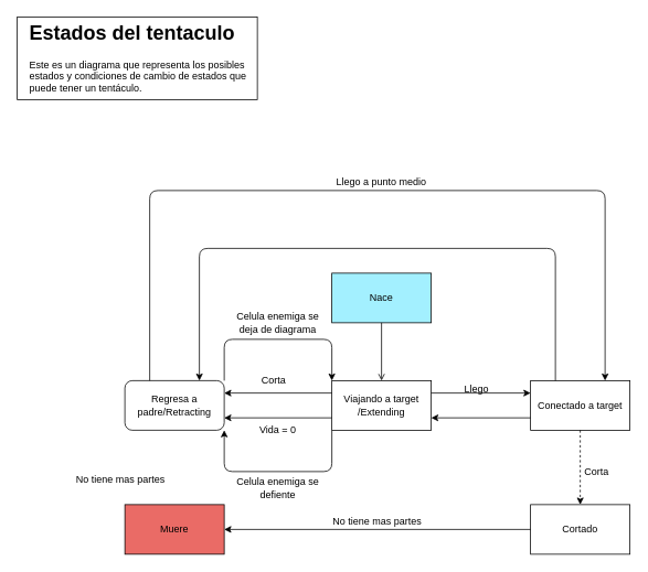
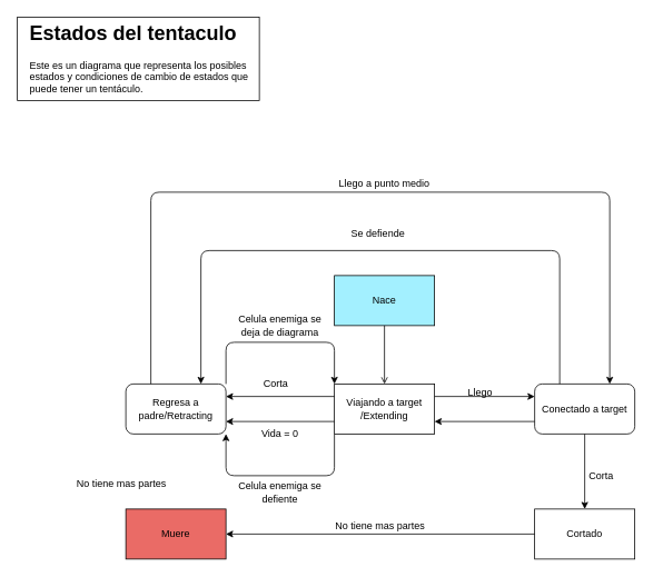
  <mxCell id="0" />
  <mxCell id="1" parent="0" />
  <mxCell id="2" value="&lt;div&gt;Viajando a target&lt;/div&gt;/Extending" style="rounded=0;whiteSpace=wrap;html=1;" vertex="1" parent="1"><mxGeometry x="400" y="460" width="120" height="60" as="geometry" /></mxCell>
- <mxCell id="3" value="Conectado a target" style="rounded=0;whiteSpace=wrap;html=1;" vertex="1" parent="1"><mxGeometry x="640" y="460" width="120" height="60" as="geometry" /></mxCell>
+ <mxCell id="3" value="Conectado a target" style="whiteSpace=wrap;html=1;rounded=1;" vertex="1" parent="1"><mxGeometry x="640" y="460" width="120" height="60" as="geometry" /></mxCell>
  <mxCell id="4" value="Cortado" style="rounded=0;whiteSpace=wrap;html=1;" vertex="1" parent="1"><mxGeometry x="640" y="610" width="120" height="60" as="geometry" /></mxCell>
  <mxCell id="5" value="&lt;div&gt;Nace&lt;/div&gt;" style="rounded=0;whiteSpace=wrap;html=1;fillColor=#A3F0FF;" vertex="1" parent="1"><mxGeometry x="400" y="330" width="120" height="60" as="geometry" /></mxCell>
  <mxCell id="6" value="" style="endArrow=open;html=1;exitX=0.5;exitY=1;exitDx=0;exitDy=0;entryX=0.5;entryY=0;entryDx=0;entryDy=0;" edge="1" parent="1" source="5" target="2"><mxGeometry width="50" height="50" relative="1" as="geometry"><mxPoint x="440" y="580" as="sourcePoint" /><mxPoint x="490" y="530" as="targetPoint" /></mxGeometry></mxCell>
  <mxCell id="7" value="Muere" style="rounded=0;whiteSpace=wrap;html=1;fillColor=#EA6B66;" vertex="1" parent="1"><mxGeometry x="150" y="610" width="120" height="60" as="geometry" /></mxCell>
  <mxCell id="8" value="" style="endArrow=classic;html=1;exitX=1;exitY=0.25;exitDx=0;exitDy=0;entryX=0;entryY=0.25;entryDx=0;entryDy=0;" edge="1" parent="1" source="2" target="3"><mxGeometry width="50" height="50" relative="1" as="geometry"><mxPoint x="440" y="580" as="sourcePoint" /><mxPoint x="490" y="530" as="targetPoint" /></mxGeometry></mxCell>
  <mxCell id="9" value="&lt;div&gt;Llego&lt;/div&gt;" style="text;html=1;strokeColor=none;fillColor=none;align=center;verticalAlign=middle;whiteSpace=wrap;rounded=0;" vertex="1" parent="1"><mxGeometry x="555" y="460" width="40" height="20" as="geometry" /></mxCell>
- <mxCell id="10" value="" style="endArrow=classic;html=1;exitX=0.5;exitY=1;exitDx=0;exitDy=0;entryX=0.5;entryY=0;entryDx=0;entryDy=0;dashed=1;" edge="1" parent="1" source="3" target="4"><mxGeometry width="50" height="50" relative="1" as="geometry"><mxPoint x="440" y="580" as="sourcePoint" /><mxPoint x="490" y="530" as="targetPoint" /></mxGeometry></mxCell>
+ <mxCell id="10" value="" style="endArrow=classic;html=1;exitX=0.5;exitY=1;exitDx=0;exitDy=0;entryX=0.5;entryY=0;entryDx=0;entryDy=0;" edge="1" parent="1" source="3" target="4"><mxGeometry width="50" height="50" relative="1" as="geometry"><mxPoint x="440" y="580" as="sourcePoint" /><mxPoint x="490" y="530" as="targetPoint" /></mxGeometry></mxCell>
  <mxCell id="11" value="Corta" style="text;html=1;strokeColor=none;fillColor=none;align=center;verticalAlign=middle;whiteSpace=wrap;rounded=0;" vertex="1" parent="1"><mxGeometry x="700" y="560" width="40" height="20" as="geometry" /></mxCell>
  <mxCell id="12" value="" style="endArrow=classic;html=1;exitX=0;exitY=0.5;exitDx=0;exitDy=0;entryX=1;entryY=0.5;entryDx=0;entryDy=0;" edge="1" parent="1" source="4" target="7"><mxGeometry width="50" height="50" relative="1" as="geometry"><mxPoint x="440" y="580" as="sourcePoint" /><mxPoint x="490" y="530" as="targetPoint" /></mxGeometry></mxCell>
  <mxCell id="13" value="No tiene mas partes" style="text;html=1;strokeColor=none;fillColor=none;align=center;verticalAlign=middle;whiteSpace=wrap;rounded=0;" vertex="1" parent="1"><mxGeometry x="380" y="620" width="150" height="20" as="geometry" /></mxCell>
  <mxCell id="14" value="No tiene mas partes" style="text;html=1;strokeColor=none;fillColor=none;align=center;verticalAlign=middle;whiteSpace=wrap;rounded=0;" vertex="1" parent="1"><mxGeometry x="70" y="570" width="150" height="20" as="geometry" /></mxCell>
  <mxCell id="15" value="Regresa a padre/Retracting" style="whiteSpace=wrap;html=1;rounded=1;" vertex="1" parent="1"><mxGeometry x="150" y="460" width="120" height="60" as="geometry" /></mxCell>
  <mxCell id="16" value="" style="endArrow=classic;html=1;exitX=0;exitY=0.25;exitDx=0;exitDy=0;entryX=1;entryY=0.25;entryDx=0;entryDy=0;" edge="1" parent="1" source="2" target="15"><mxGeometry width="50" height="50" relative="1" as="geometry"><mxPoint x="440" y="580" as="sourcePoint" /><mxPoint x="490" y="530" as="targetPoint" /></mxGeometry></mxCell>
  <mxCell id="17" value="Corta" style="text;html=1;strokeColor=none;fillColor=none;align=center;verticalAlign=middle;whiteSpace=wrap;rounded=0;" vertex="1" parent="1"><mxGeometry x="310" y="450" width="40" height="20" as="geometry" /></mxCell>
  <mxCell id="18" value="" style="endArrow=classic;html=1;exitX=0;exitY=0.75;exitDx=0;exitDy=0;entryX=1;entryY=0.75;entryDx=0;entryDy=0;" edge="1" parent="1" source="2" target="15"><mxGeometry width="50" height="50" relative="1" as="geometry"><mxPoint x="440" y="580" as="sourcePoint" /><mxPoint x="490" y="530" as="targetPoint" /></mxGeometry></mxCell>
  <mxCell id="19" value="Vida = 0" style="text;html=1;strokeColor=none;fillColor=none;align=center;verticalAlign=middle;whiteSpace=wrap;rounded=0;" vertex="1" parent="1"><mxGeometry x="280" y="510" width="110" height="20" as="geometry" /></mxCell>
  <mxCell id="20" value="" style="endArrow=classic;html=1;exitX=0.25;exitY=0;exitDx=0;exitDy=0;entryX=0.75;entryY=0;entryDx=0;entryDy=0;" edge="1" parent="1" source="3" target="15"><mxGeometry width="50" height="50" relative="1" as="geometry"><mxPoint x="440" y="580" as="sourcePoint" /><mxPoint x="490" y="530" as="targetPoint" /><Array as="points"><mxPoint x="670" y="300" /><mxPoint x="240" y="300" /></Array></mxGeometry></mxCell>
+ <mxCell id="21" value="Se defiende" style="text;html=1;strokeColor=none;fillColor=none;align=center;verticalAlign=middle;whiteSpace=wrap;rounded=0;" vertex="1" parent="1"><mxGeometry x="405" y="270" width="95" height="20" as="geometry" /></mxCell>
  <mxCell id="22" value="" style="endArrow=classic;html=1;exitX=1;exitY=0;exitDx=0;exitDy=0;entryX=0;entryY=0;entryDx=0;entryDy=0;" edge="1" parent="1" source="15" target="2"><mxGeometry width="50" height="50" relative="1" as="geometry"><mxPoint x="440" y="580" as="sourcePoint" /><mxPoint x="360" y="380" as="targetPoint" /><Array as="points"><mxPoint x="270" y="410" /><mxPoint x="400" y="410" /></Array></mxGeometry></mxCell>
  <mxCell id="23" value="Celula enemiga se deja de diagrama" style="text;html=1;strokeColor=none;fillColor=none;align=center;verticalAlign=middle;whiteSpace=wrap;rounded=0;" vertex="1" parent="1"><mxGeometry x="280" y="380" width="110" height="20" as="geometry" /></mxCell>
  <mxCell id="24" value="" style="endArrow=classic;html=1;exitX=0;exitY=1;exitDx=0;exitDy=0;entryX=1;entryY=1;entryDx=0;entryDy=0;" edge="1" parent="1" source="2" target="15"><mxGeometry width="50" height="50" relative="1" as="geometry"><mxPoint x="440" y="580" as="sourcePoint" /><mxPoint x="490" y="530" as="targetPoint" /><Array as="points"><mxPoint x="400" y="570" /><mxPoint x="270" y="570" /></Array></mxGeometry></mxCell>
  <mxCell id="25" value="Celula enemiga se defiente" style="text;html=1;strokeColor=none;fillColor=none;align=center;verticalAlign=middle;whiteSpace=wrap;rounded=0;" vertex="1" parent="1"><mxGeometry x="280" y="570" width="110" height="40" as="geometry" /></mxCell>
  <mxCell id="26" value="" style="endArrow=classic;html=1;exitX=0.25;exitY=0;exitDx=0;exitDy=0;entryX=0.75;entryY=0;entryDx=0;entryDy=0;" edge="1" parent="1" source="15" target="3"><mxGeometry width="50" height="50" relative="1" as="geometry"><mxPoint x="420" y="510" as="sourcePoint" /><mxPoint x="750" y="240" as="targetPoint" /><Array as="points"><mxPoint x="180" y="230" /><mxPoint x="730" y="230" /></Array></mxGeometry></mxCell>
  <mxCell id="27" value="Llego a punto medio" style="text;html=1;strokeColor=none;fillColor=none;align=center;verticalAlign=middle;whiteSpace=wrap;rounded=0;" vertex="1" parent="1"><mxGeometry x="396.25" y="210" width="127.5" height="20" as="geometry" /></mxCell>
  <mxCell id="28" value="" style="endArrow=classic;html=1;exitX=0;exitY=0.75;exitDx=0;exitDy=0;entryX=1;entryY=0.75;entryDx=0;entryDy=0;" edge="1" parent="1" source="3" target="2"><mxGeometry width="50" height="50" relative="1" as="geometry"><mxPoint x="480" y="500" as="sourcePoint" /><mxPoint x="530" y="450" as="targetPoint" /></mxGeometry></mxCell>
  <mxCell id="29" value="&lt;h1&gt;Estados del tentaculo&lt;br&gt;&lt;/h1&gt;&lt;p&gt;Este es un diagrama que representa los posibles estados y condiciones de cambio de estados que puede tener un tentáculo.&lt;br&gt;&lt;/p&gt;" style="text;html=1;strokeColor=none;fillColor=none;spacing=5;spacingTop=-20;whiteSpace=wrap;overflow=hidden;rounded=0;" vertex="1" parent="1"><mxGeometry x="30" y="20" width="280" height="120" as="geometry" /></mxCell>
  <mxCell id="30" value="" style="rounded=0;whiteSpace=wrap;html=1;fillColor=none;" vertex="1" parent="1"><mxGeometry x="20" y="20" width="290" height="100" as="geometry" /></mxCell>
